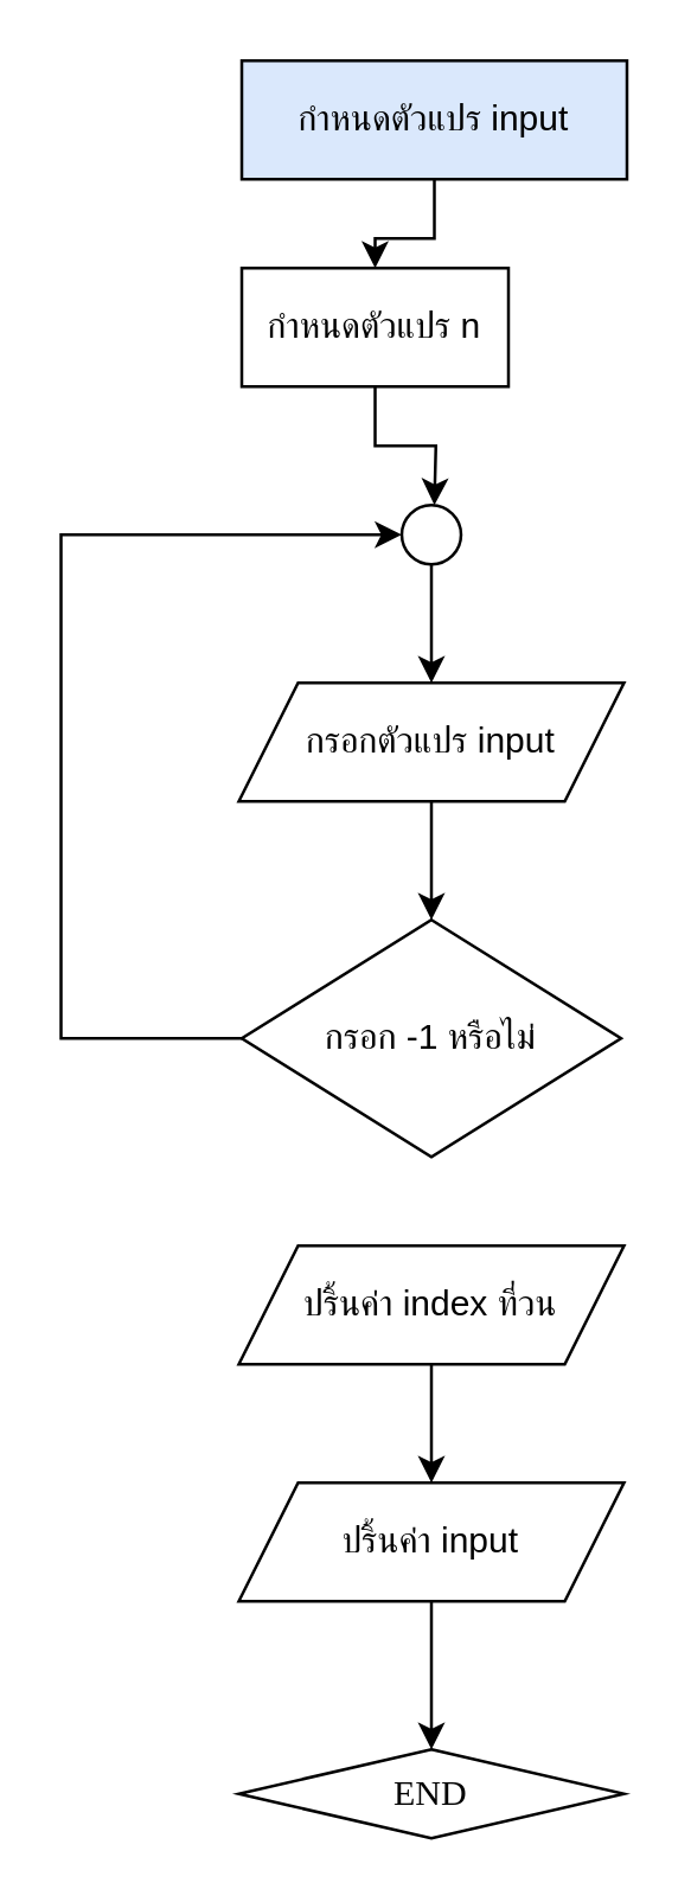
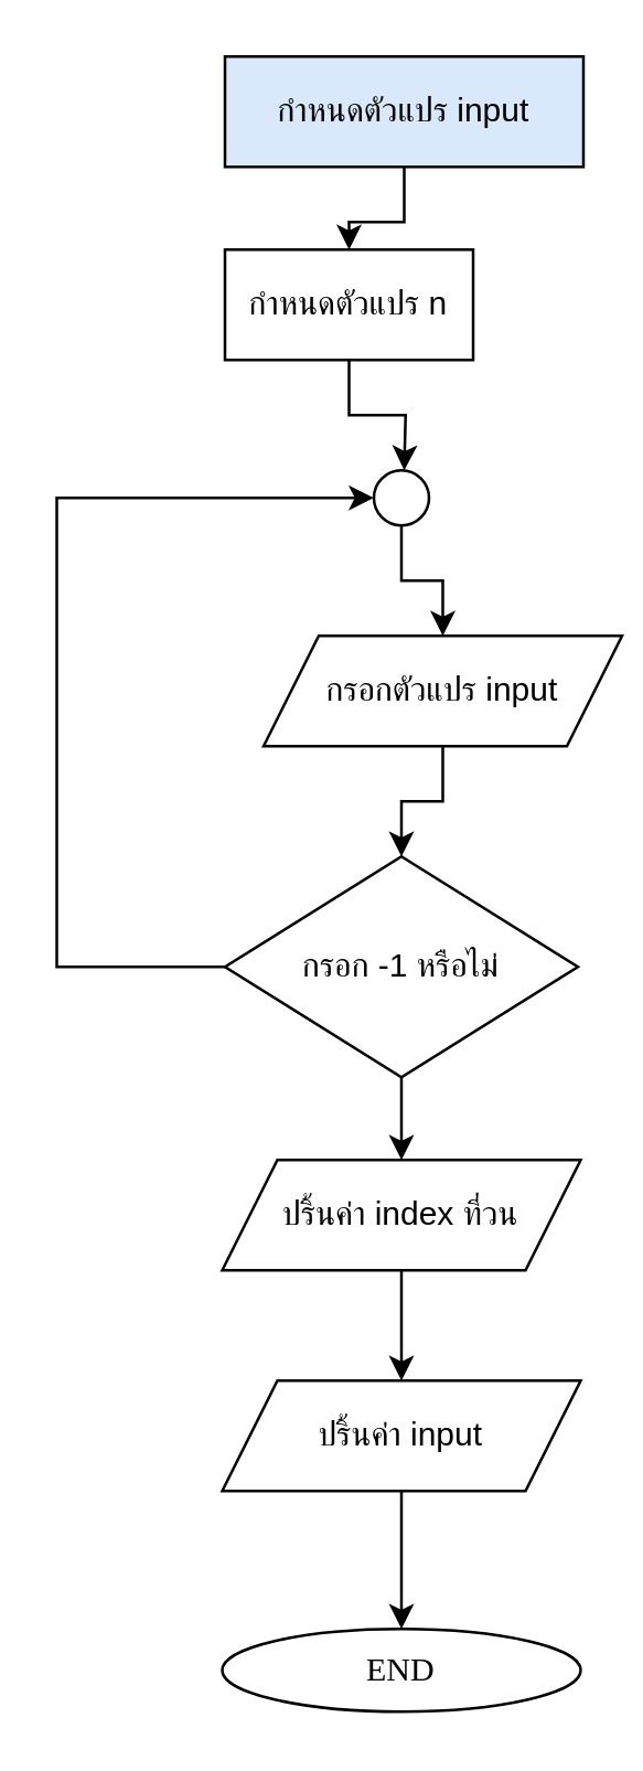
  <mxCell id="0" />
  <mxCell id="1" parent="0" />
  <mxCell id="2" value="" style="edgeStyle=orthogonalEdgeStyle;rounded=0;orthogonalLoop=1;jettySize=auto;html=1;" edge="1" parent="1" source="3" target="5"><mxGeometry relative="1" as="geometry" /></mxCell>
  <mxCell id="3" value="กำหนดตัวแปร input" style="rounded=0;whiteSpace=wrap;html=1;fillColor=#dae8fc;" vertex="1" parent="1"><mxGeometry x="81" y="20" width="130" height="40" as="geometry" /></mxCell>
  <mxCell id="4" value="" style="edgeStyle=orthogonalEdgeStyle;rounded=0;orthogonalLoop=1;jettySize=auto;html=1;" edge="1" parent="1" source="5"><mxGeometry relative="1" as="geometry"><mxPoint x="146" y="170" as="targetPoint" /></mxGeometry></mxCell>
  <mxCell id="5" value="กำหนดตัวแปร n" style="rounded=0;whiteSpace=wrap;html=1;" vertex="1" parent="1"><mxGeometry x="81" y="90" width="90" height="40" as="geometry" /></mxCell>
  <mxCell id="6" value="" style="edgeStyle=orthogonalEdgeStyle;rounded=0;orthogonalLoop=1;jettySize=auto;html=1;" edge="1" parent="1" source="7" target="12"><mxGeometry relative="1" as="geometry" /></mxCell>
- <mxCell id="7" value="กรอกตัวแปร input" style="rounded=0;whiteSpace=wrap;html=1;shape=parallelogram;perimeter=parallelogramPerimeter;fixedSize=1;" vertex="1" parent="1"><mxGeometry x="80" y="230" width="130" height="40" as="geometry" /></mxCell>
+ <mxCell id="7" value="กรอกตัวแปร input" style="rounded=0;whiteSpace=wrap;html=1;shape=parallelogram;perimeter=parallelogramPerimeter;fixedSize=1;" vertex="1" parent="1"><mxGeometry x="95" y="230" width="130" height="40" as="geometry" /></mxCell>
  <mxCell id="8" value="" style="edgeStyle=orthogonalEdgeStyle;rounded=0;orthogonalLoop=1;jettySize=auto;html=1;" edge="1" parent="1" source="9" target="7"><mxGeometry relative="1" as="geometry" /></mxCell>
  <mxCell id="9" value="" style="ellipse;whiteSpace=wrap;html=1;aspect=fixed;" vertex="1" parent="1"><mxGeometry x="135" y="170" width="20" height="20" as="geometry" /></mxCell>
  <mxCell id="10" style="edgeStyle=orthogonalEdgeStyle;rounded=0;orthogonalLoop=1;jettySize=auto;html=1;entryX=0;entryY=0.5;entryDx=0;entryDy=0;" edge="1" parent="1" source="12" target="9"><mxGeometry relative="1" as="geometry"><Array as="points"><mxPoint x="20" y="350" /><mxPoint x="20" y="180" /></Array></mxGeometry></mxCell>
+ <mxCell id="11" style="edgeStyle=orthogonalEdgeStyle;rounded=0;orthogonalLoop=1;jettySize=auto;html=1;entryX=0.5;entryY=0;entryDx=0;entryDy=0;" edge="1" parent="1" source="12" target="14"><mxGeometry relative="1" as="geometry" /></mxCell>
  <mxCell id="12" value="กรอก -1 หรือไม่" style="rhombus;whiteSpace=wrap;html=1;" vertex="1" parent="1"><mxGeometry x="81" y="310" width="128" height="80" as="geometry" /></mxCell>
  <mxCell id="13" value="" style="edgeStyle=orthogonalEdgeStyle;rounded=0;orthogonalLoop=1;jettySize=auto;html=1;" edge="1" parent="1" source="14" target="16"><mxGeometry relative="1" as="geometry" /></mxCell>
  <mxCell id="14" value="ปริ้นค่า index ที่วน" style="rounded=0;whiteSpace=wrap;html=1;shape=parallelogram;perimeter=parallelogramPerimeter;fixedSize=1;" vertex="1" parent="1"><mxGeometry x="80" y="420" width="130" height="40" as="geometry" /></mxCell>
  <mxCell id="15" value="" style="edgeStyle=orthogonalEdgeStyle;rounded=0;orthogonalLoop=1;jettySize=auto;html=1;" edge="1" parent="1" source="16" target="17"><mxGeometry relative="1" as="geometry" /></mxCell>
  <mxCell id="16" value="ปริ้นค่า input" style="rounded=0;whiteSpace=wrap;html=1;shape=parallelogram;perimeter=parallelogramPerimeter;fixedSize=1;" vertex="1" parent="1"><mxGeometry x="80" y="500" width="130" height="40" as="geometry" /></mxCell>
- <mxCell id="17" value="&lt;font face=&quot;Sarabun&quot;&gt;END&lt;/font&gt;" style="rhombus;whiteSpace=wrap;html=1;" vertex="1" parent="1"><mxGeometry x="80" y="590" width="130" height="30" as="geometry" /></mxCell>
+ <mxCell id="17" value="&lt;font face=&quot;Sarabun&quot;&gt;END&lt;/font&gt;" style="ellipse;whiteSpace=wrap;html=1;" vertex="1" parent="1"><mxGeometry x="80" y="590" width="130" height="30" as="geometry" /></mxCell>
